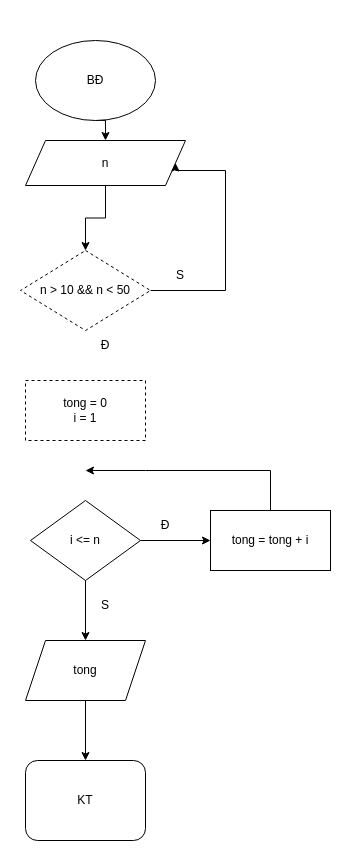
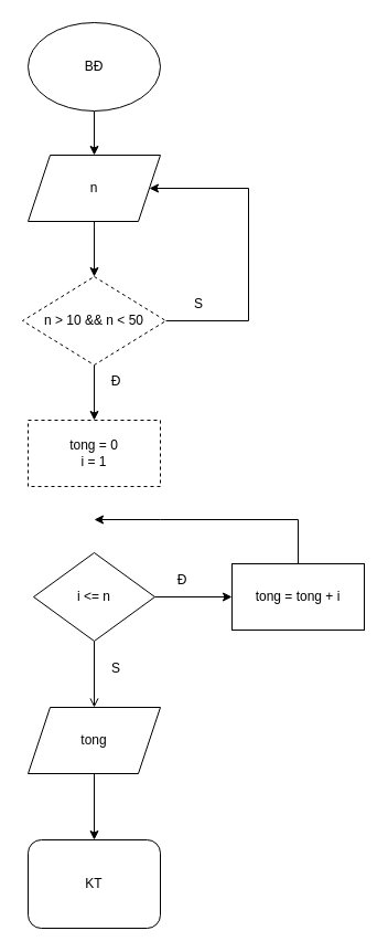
  <mxCell id="0" />
  <mxCell id="1" parent="0" />
  <mxCell id="2" style="edgeStyle=orthogonalEdgeStyle;rounded=0;orthogonalLoop=1;jettySize=auto;html=1;exitX=0.5;exitY=1;exitDx=0;exitDy=0;entryX=0.5;entryY=0;entryDx=0;entryDy=0;" parent="1" source="3" target="5" edge="1"><mxGeometry relative="1" as="geometry" /></mxCell>
- <mxCell id="3" value="BĐ" style="ellipse;whiteSpace=wrap;html=1;" parent="1" vertex="1"><mxGeometry x="35" y="40" width="120" height="80" as="geometry" /></mxCell>
+ <mxCell id="3" value="BĐ" style="ellipse;whiteSpace=wrap;html=1;" parent="1" vertex="1"><mxGeometry x="25" width="120" height="80" as="geometry" y="20" /></mxCell>
  <mxCell id="4" style="edgeStyle=orthogonalEdgeStyle;rounded=0;orthogonalLoop=1;jettySize=auto;html=1;exitX=0.5;exitY=1;exitDx=0;exitDy=0;entryX=0.5;entryY=0;entryDx=0;entryDy=0;" parent="1" source="5" target="8" edge="1"><mxGeometry relative="1" as="geometry" /></mxCell>
- <mxCell id="5" value="n" style="shape=parallelogram;perimeter=parallelogramPerimeter;whiteSpace=wrap;html=1;fixedSize=1;" parent="1" vertex="1"><mxGeometry x="25" y="140" width="160" height="45" as="geometry" /></mxCell>
+ <mxCell id="5" value="n" style="shape=parallelogram;perimeter=parallelogramPerimeter;whiteSpace=wrap;html=1;fixedSize=1;" parent="1" vertex="1"><mxGeometry x="25" y="140" width="120" height="60" as="geometry" /></mxCell>
+ <mxCell id="6" style="edgeStyle=orthogonalEdgeStyle;rounded=0;orthogonalLoop=1;jettySize=auto;html=1;exitX=0.5;exitY=1;exitDx=0;exitDy=0;entryX=0.5;entryY=0;entryDx=0;entryDy=0;" parent="1" source="8" target="9" edge="1"><mxGeometry relative="1" as="geometry" /></mxCell>
  <mxCell id="7" style="edgeStyle=orthogonalEdgeStyle;rounded=0;orthogonalLoop=1;jettySize=auto;html=1;exitX=1;exitY=0.5;exitDx=0;exitDy=0;entryX=1;entryY=0.5;entryDx=0;entryDy=0;" parent="1" source="8" target="5" edge="1"><mxGeometry relative="1" as="geometry"><mxPoint x="265" y="170" as="targetPoint" /><Array as="points"><mxPoint x="225" y="290" /><mxPoint x="225" y="170" /></Array></mxGeometry></mxCell>
  <mxCell id="8" value="n &amp;gt; 10 &amp;amp;&amp;amp; n &amp;lt; 50" style="rhombus;whiteSpace=wrap;html=1;dashed=1;" parent="1" vertex="1"><mxGeometry x="20" y="250" width="130" height="80" as="geometry" /></mxCell>
  <mxCell id="9" value="tong = 0&lt;div&gt;i = 1&lt;/div&gt;" style="rounded=0;whiteSpace=wrap;html=1;dashed=1;" parent="1" vertex="1"><mxGeometry x="25" y="380" width="120" height="60" as="geometry" /></mxCell>
- <mxCell id="10" style="edgeStyle=orthogonalEdgeStyle;rounded=0;orthogonalLoop=1;jettySize=auto;html=1;exitX=0.5;exitY=1;exitDx=0;exitDy=0;entryX=0.5;entryY=0;entryDx=0;entryDy=0;" edge="1" parent="1" source="12" target="16"><mxGeometry relative="1" as="geometry" /></mxCell>
+ <mxCell id="10" style="edgeStyle=orthogonalEdgeStyle;rounded=0;orthogonalLoop=1;jettySize=auto;html=1;exitX=0.5;exitY=1;exitDx=0;exitDy=0;entryX=0.5;entryY=0;entryDx=0;entryDy=0;endArrow=open;" edge="1" parent="1" source="12" target="16"><mxGeometry relative="1" as="geometry" /></mxCell>
  <mxCell id="11" style="edgeStyle=orthogonalEdgeStyle;rounded=0;orthogonalLoop=1;jettySize=auto;html=1;exitX=1;exitY=0.5;exitDx=0;exitDy=0;" edge="1" parent="1" source="12" target="14"><mxGeometry relative="1" as="geometry" /></mxCell>
  <mxCell id="12" value="i &amp;lt;= n" style="rhombus;whiteSpace=wrap;html=1;" parent="1" vertex="1"><mxGeometry x="30" y="500" width="110" height="80" as="geometry" /></mxCell>
  <mxCell id="13" style="edgeStyle=orthogonalEdgeStyle;rounded=0;orthogonalLoop=1;jettySize=auto;html=1;exitX=0.5;exitY=0;exitDx=0;exitDy=0;" edge="1" parent="1" source="14"><mxGeometry relative="1" as="geometry"><mxPoint x="85" y="470" as="targetPoint" /><Array as="points"><mxPoint x="270" y="470" /><mxPoint x="145" y="470" /></Array></mxGeometry></mxCell>
  <mxCell id="14" value="tong = tong + i" style="rounded=0;whiteSpace=wrap;html=1;" parent="1" vertex="1"><mxGeometry x="210" y="510" width="120" height="60" as="geometry" /></mxCell>
  <mxCell id="15" style="edgeStyle=orthogonalEdgeStyle;rounded=0;orthogonalLoop=1;jettySize=auto;html=1;exitX=0.5;exitY=1;exitDx=0;exitDy=0;" parent="1" source="16" target="17" edge="1"><mxGeometry relative="1" as="geometry" /></mxCell>
  <mxCell id="16" value="tong" style="shape=parallelogram;perimeter=parallelogramPerimeter;whiteSpace=wrap;html=1;fixedSize=1;" parent="1" vertex="1"><mxGeometry x="25" y="640" width="120" height="60" as="geometry" /></mxCell>
  <mxCell id="17" value="KT" style="whiteSpace=wrap;html=1;rounded=1;" parent="1" vertex="1"><mxGeometry x="25" y="760" width="120" height="80" as="geometry" /></mxCell>
  <mxCell id="18" value="Đ" style="text;html=1;align=center;verticalAlign=middle;whiteSpace=wrap;rounded=0;" parent="1" vertex="1"><mxGeometry x="75" y="330" width="60" height="30" as="geometry" /></mxCell>
  <mxCell id="19" value="S" style="text;html=1;align=center;verticalAlign=middle;whiteSpace=wrap;rounded=0;" parent="1" vertex="1"><mxGeometry x="150" y="260" width="60" height="30" as="geometry" /></mxCell>
  <mxCell id="20" value="Đ" style="text;html=1;align=center;verticalAlign=middle;whiteSpace=wrap;rounded=0;" parent="1" vertex="1"><mxGeometry x="135" y="510" width="60" height="30" as="geometry" /></mxCell>
  <mxCell id="21" value="S" style="text;html=1;align=center;verticalAlign=middle;whiteSpace=wrap;rounded=0;" vertex="1" parent="1"><mxGeometry x="75" y="590" width="60" height="30" as="geometry" /></mxCell>
